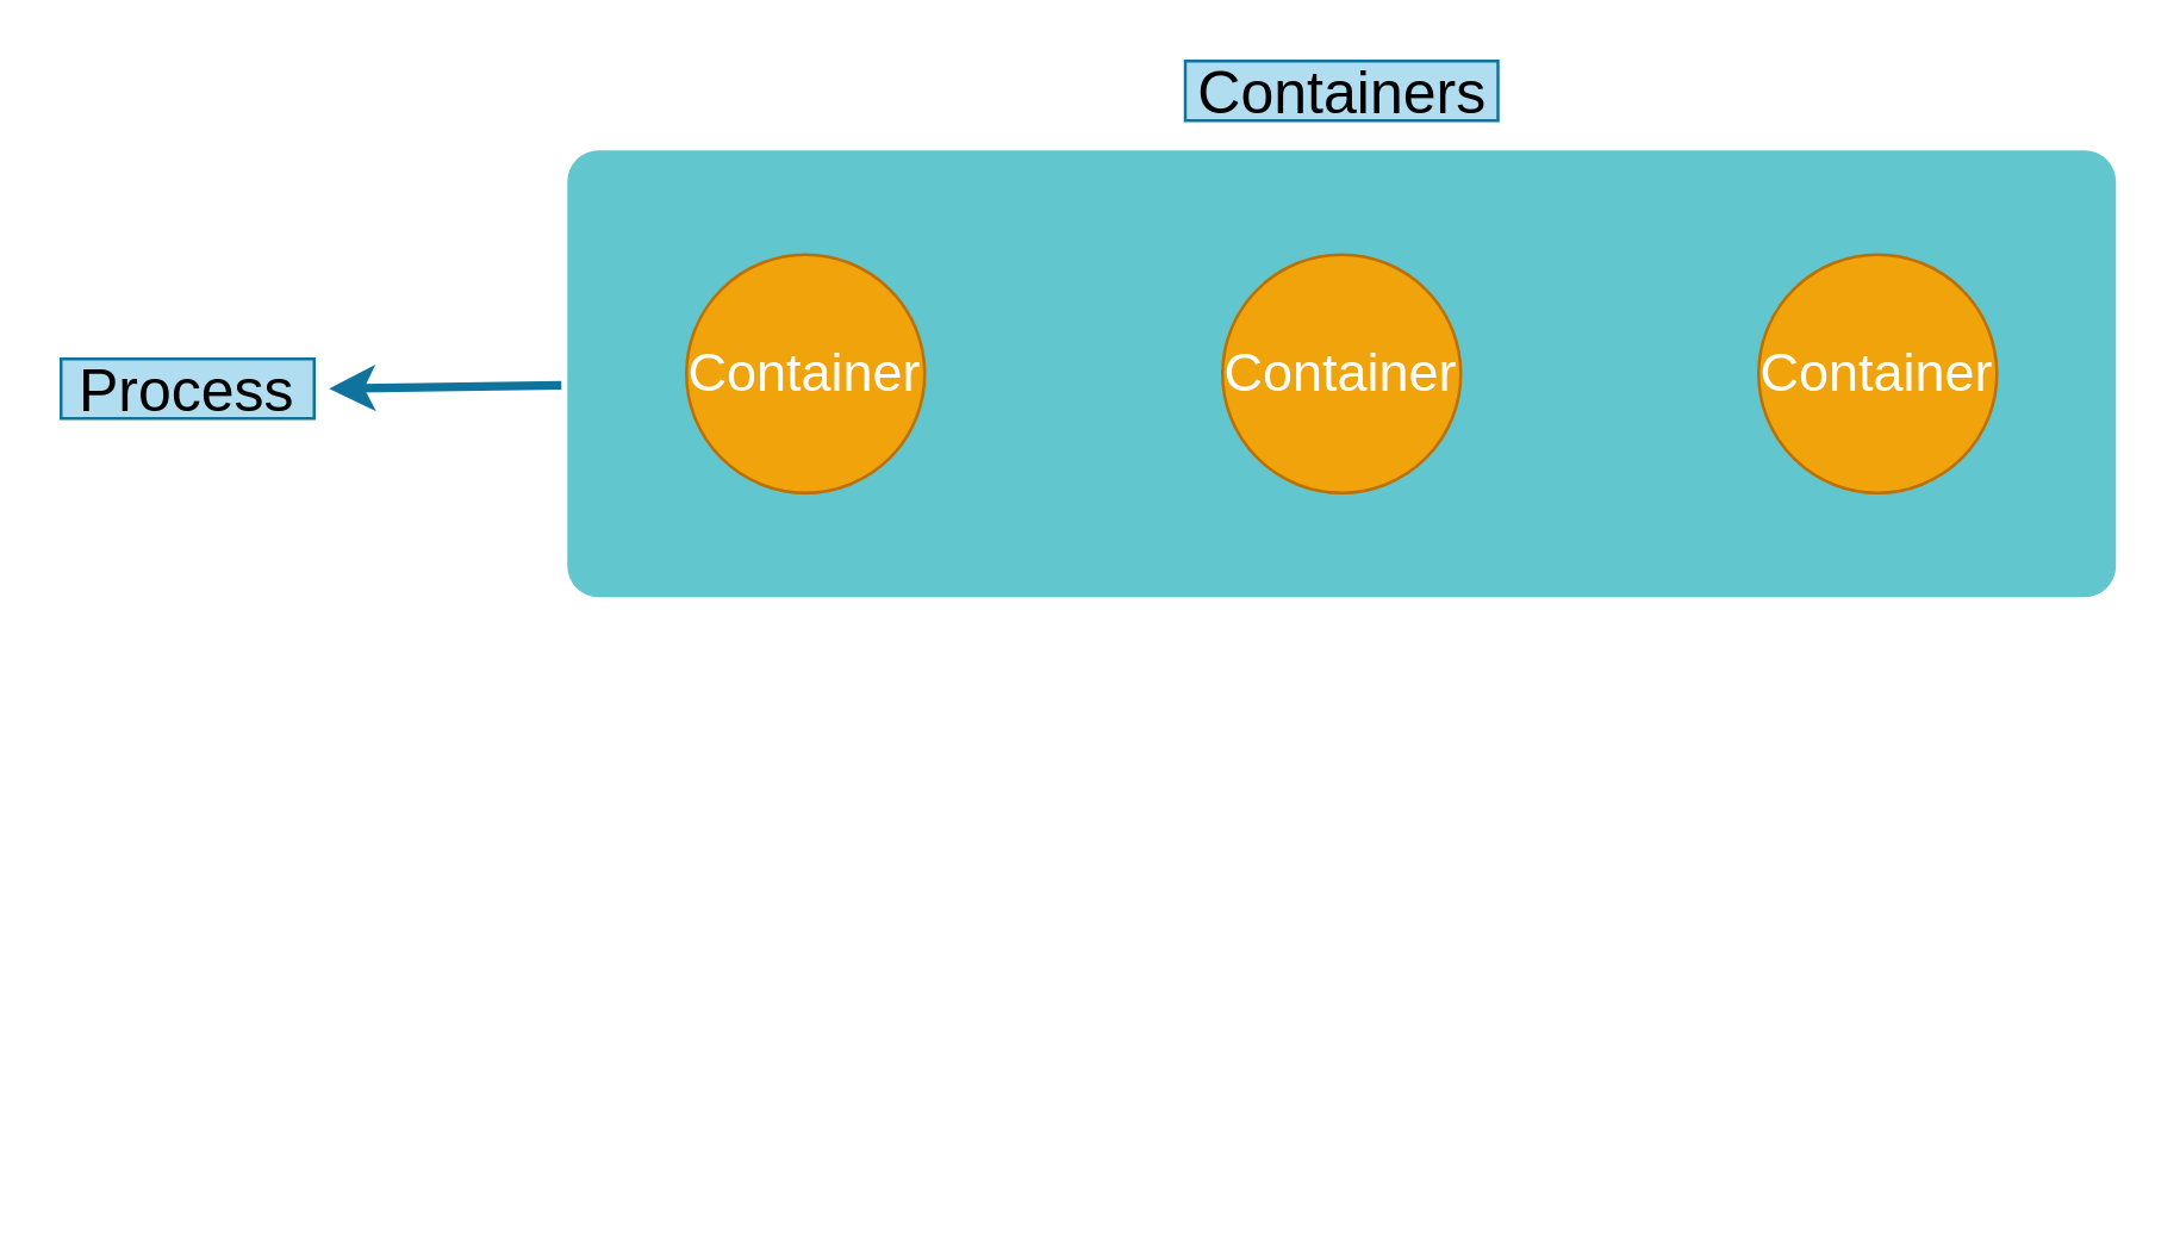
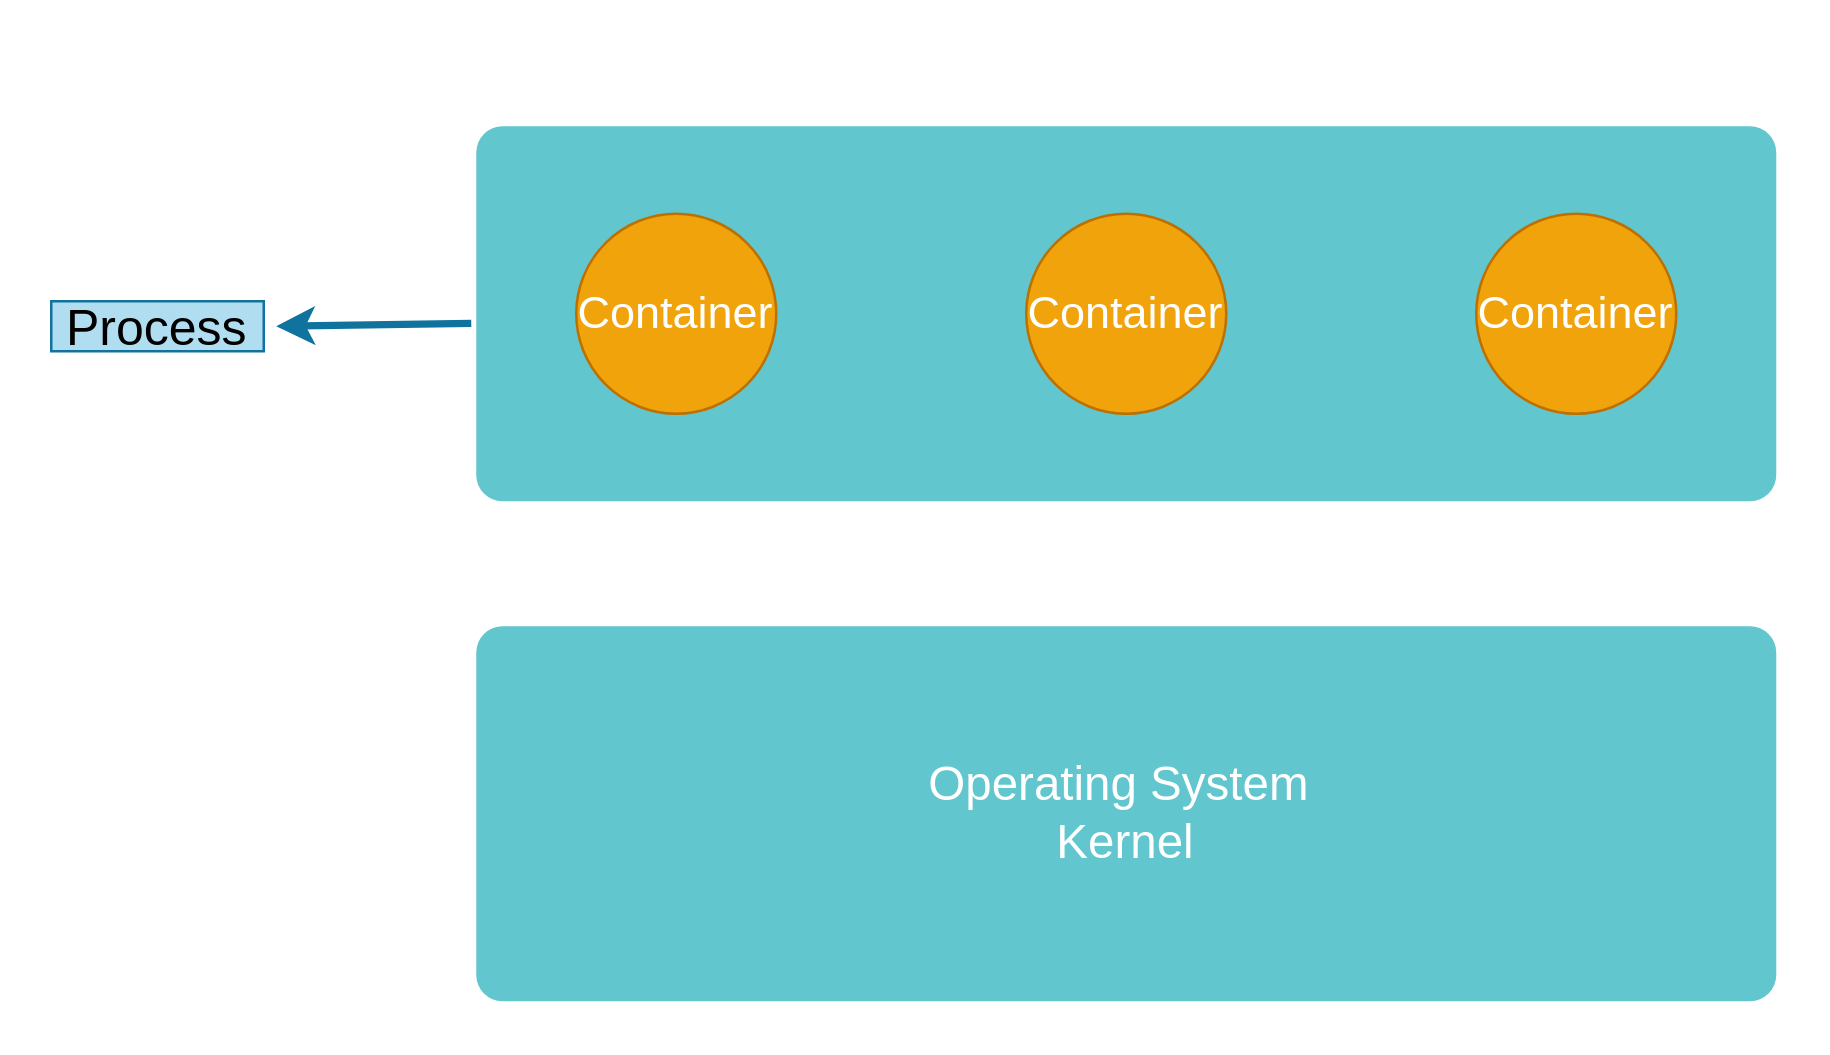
  <mxCell id="0" />
  <mxCell id="1" parent="0" />
+ <mxCell id="2" value="&lt;font style=&quot;font-size: 19px&quot;&gt;Operating System&amp;nbsp;&lt;br&gt;Kernel&lt;/font&gt;" style="rounded=1;whiteSpace=wrap;html=1;shadow=0;labelBackgroundColor=none;strokeColor=none;strokeWidth=3;fillColor=#61c6ce;fontFamily=Helvetica;fontSize=14;fontColor=#FFFFFF;align=center;spacing=5;fontStyle=0;arcSize=7;perimeterSpacing=2;" parent="1" vertex="1"><mxGeometry x="190" y="250" width="520" height="150" as="geometry" /></mxCell>
  <mxCell id="3" value="" style="rounded=1;whiteSpace=wrap;html=1;shadow=0;labelBackgroundColor=none;strokeColor=none;strokeWidth=3;fillColor=#61c6ce;fontFamily=Helvetica;fontSize=14;fontColor=#FFFFFF;align=center;spacing=5;fontStyle=0;arcSize=7;perimeterSpacing=2;" parent="1" vertex="1"><mxGeometry x="190" y="50" width="520" height="150" as="geometry" /></mxCell>
  <mxCell id="4" value="&lt;font style=&quot;font-size: 18px&quot; color=&quot;#ffffff&quot;&gt;Container&lt;/font&gt;" style="ellipse;whiteSpace=wrap;html=1;aspect=fixed;fillColor=#f0a30a;strokeColor=#BD7000;fontColor=#000000;" parent="1" vertex="1"><mxGeometry x="230" y="85" width="80" height="80" as="geometry" /></mxCell>
  <mxCell id="5" value="&lt;font style=&quot;font-size: 18px&quot; color=&quot;#ffffff&quot;&gt;Container&lt;/font&gt;" style="ellipse;whiteSpace=wrap;html=1;aspect=fixed;fillColor=#f0a30a;strokeColor=#BD7000;fontColor=#000000;" parent="1" vertex="1"><mxGeometry x="410" y="85" width="80" height="80" as="geometry" /></mxCell>
  <mxCell id="6" value="&lt;font style=&quot;font-size: 18px&quot; color=&quot;#ffffff&quot;&gt;Container&lt;/font&gt;" style="ellipse;whiteSpace=wrap;html=1;aspect=fixed;fillColor=#f0a30a;strokeColor=#BD7000;fontColor=#000000;" parent="1" vertex="1"><mxGeometry x="590" y="85" width="80" height="80" as="geometry" /></mxCell>
  <mxCell id="7" value="" style="endArrow=classic;html=1;fillColor=#b1ddf0;strokeColor=#10739e;strokeWidth=3;" parent="1" source="3" edge="1"><mxGeometry width="50" height="50" relative="1" as="geometry"><mxPoint x="190" y="160" as="sourcePoint" /><mxPoint x="110" y="130" as="targetPoint" /></mxGeometry></mxCell>
- <mxCell id="8" value="&lt;font style=&quot;font-size: 20px&quot;&gt;Containers&lt;/font&gt;" style="text;html=1;strokeColor=#10739e;fillColor=#b1ddf0;align=center;verticalAlign=middle;whiteSpace=wrap;rounded=0;" parent="1" vertex="1"><mxGeometry x="397.5" y="20" width="105" height="20" as="geometry" /></mxCell>
  <mxCell id="9" value="&lt;font style=&quot;font-size: 20px&quot;&gt;Process&lt;/font&gt;" style="text;html=1;strokeColor=#10739e;fillColor=#b1ddf0;align=center;verticalAlign=middle;whiteSpace=wrap;rounded=0;" vertex="1" parent="1"><mxGeometry x="20" y="120" width="85" height="20" as="geometry" /></mxCell>
